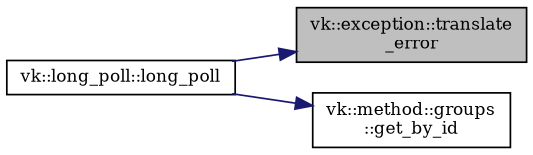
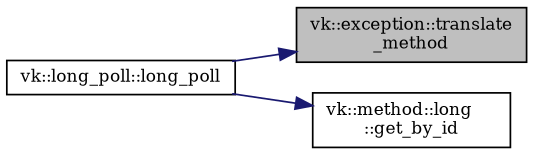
  digraph {
    fontname="DejaVu Serif"
    rankdir=RL
    node [color=black fillcolor=white fontname="DejaVu Serif" fontsize=10 shape=record style=filled]
    edge [color=midnightblue dir=back fontname="DejaVu Serif" fontsize=10 labelfontname=Helvetica labelfontsize=10 style=solid]
-   n1 [fillcolor=grey75 fontcolor=black height=0.2 label="vk::exception::translate\l_error" width=0.4]
+   n1 [fillcolor=grey75 fontcolor=black height=0.2 label="vk::exception::translate\l_method" width=0.4]
    n2 [height=0.2 label="vk::long_poll::long_poll" width=0.4]
-   n3 [height=0.2 label="vk::method::groups\l::get_by_id" width=0.4]
+   n3 [height=0.2 label="vk::method::long\l::get_by_id" width=0.4]
    n1 -> n2
    n3 -> n2
  }
